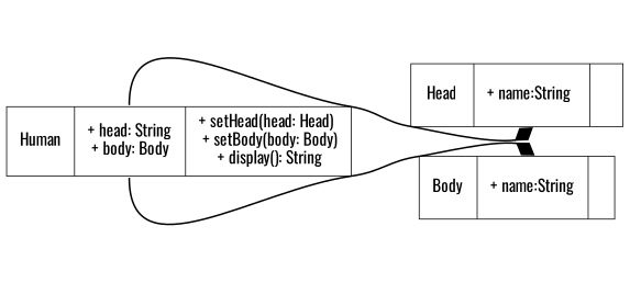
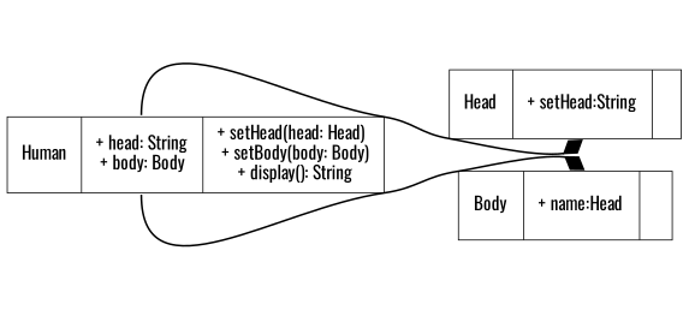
  digraph {
    dip=720
    fontname=Oswald
    fontsize=10
    penwidth=0.5
    rankdir=LR
    node [fontname=Oswald fontsize=10 penwidth=0.5 shape=record]
    edge [arrowhead=diamond arrowtail=normal fontname=Oswald headport=1 tailport=1]
-   n1 [label="{Head | <1>  + name:String\l| \l}"]
-   n2 [label="{Body | <1>  + name:String\l| \l}"]
+   n1 [label="{Head | <1>  + setHead:String\l| \l}"]
+   n2 [label="{Body | <1>  + name:Head\l| \l}"]
    n3 [label="{Human| <1>  + head: String\l + body: Body\l |+ setHead(head: Head)\l + setBody(body: Body)\l + display(): String}"]
    n3 -> n1
    n3 -> n2
  }
